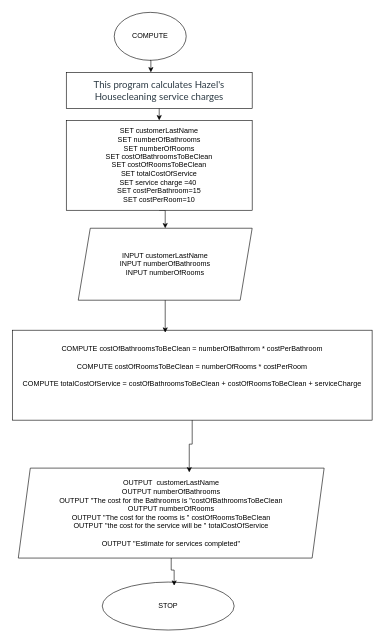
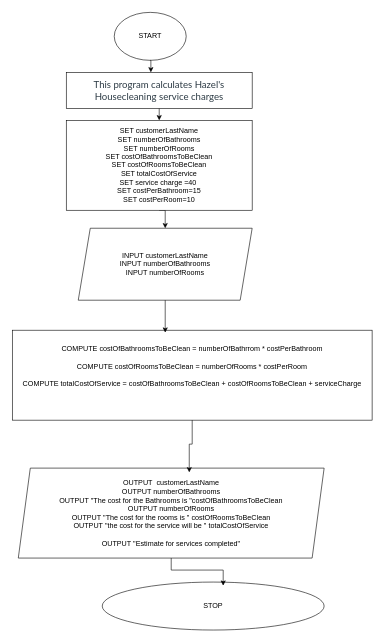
  <mxCell id="0" />
  <mxCell id="1" parent="0" />
- <mxCell id="2" value="COMPUTE" style="ellipse;whiteSpace=wrap;html=1;" vertex="1" parent="1"><mxGeometry x="190" y="20" width="120" height="80" as="geometry" /></mxCell>
+ <mxCell id="2" value="START" style="ellipse;whiteSpace=wrap;html=1;" vertex="1" parent="1"><mxGeometry x="190" y="20" width="120" height="80" as="geometry" /></mxCell>
  <mxCell id="3" style="edgeStyle=orthogonalEdgeStyle;rounded=0;orthogonalLoop=1;jettySize=auto;html=1;exitX=0.5;exitY=1;exitDx=0;exitDy=0;entryX=0.5;entryY=0;entryDx=0;entryDy=0;" edge="1" parent="1" source="4" target="6"><mxGeometry relative="1" as="geometry" /></mxCell>
  <mxCell id="4" value="&lt;br&gt;&lt;span style=&quot;color: rgb(45, 59, 69); font-family: LatoWeb, &amp;quot;Lato Extended&amp;quot;, Lato, &amp;quot;Helvetica Neue&amp;quot;, Helvetica, Arial, sans-serif; font-size: 16px; font-style: normal; font-variant-ligatures: normal; font-variant-caps: normal; font-weight: 400; letter-spacing: normal; orphans: 2; text-align: left; text-indent: 0px; text-transform: none; widows: 2; word-spacing: 0px; -webkit-text-stroke-width: 0px; white-space: normal; background-color: rgb(255, 255, 255); text-decoration-thickness: initial; text-decoration-style: initial; text-decoration-color: initial; display: inline !important; float: none;&quot;&gt;This program calculates Hazel's Housecleaning service charges&lt;/span&gt;&lt;div&gt;&lt;br/&gt;&lt;/div&gt;" style="rounded=0;whiteSpace=wrap;html=1;" vertex="1" parent="1"><mxGeometry x="110" y="120" width="310" height="60" as="geometry" /></mxCell>
  <mxCell id="5" style="edgeStyle=orthogonalEdgeStyle;rounded=0;orthogonalLoop=1;jettySize=auto;html=1;exitX=0.5;exitY=1;exitDx=0;exitDy=0;entryX=0.5;entryY=0;entryDx=0;entryDy=0;" edge="1" parent="1" source="6" target="7"><mxGeometry relative="1" as="geometry" /></mxCell>
  <mxCell id="6" value="SET customerLastName&lt;div&gt;SET numberOfBathrooms&lt;/div&gt;&lt;div&gt;SET numberOfRooms&lt;/div&gt;&lt;div&gt;SET costOfBathroomsToBeClean&lt;/div&gt;&lt;div&gt;SET costOfRoomsToBeClean&lt;/div&gt;&lt;div&gt;SET totalCostOfService&lt;/div&gt;&lt;div&gt;SET service charge =40&amp;nbsp;&lt;/div&gt;&lt;div&gt;SET costPerBathroom=15&lt;/div&gt;&lt;div&gt;SET costPerRoom=10&lt;/div&gt;" style="rounded=0;whiteSpace=wrap;html=1;" vertex="1" parent="1"><mxGeometry x="110" y="200" width="310" height="150" as="geometry" /></mxCell>
  <mxCell id="7" value="&lt;div&gt;INPUT customerLastName&lt;/div&gt;INPUT numberOfBathrooms&lt;div&gt;INPUT numberOfRooms&lt;/div&gt;" style="shape=parallelogram;perimeter=parallelogramPerimeter;whiteSpace=wrap;html=1;fixedSize=1;" vertex="1" parent="1"><mxGeometry x="130" y="380" width="290" height="120" as="geometry" /></mxCell>
  <mxCell id="8" value="COMPUTE costOfBathroomsToBeClean = numberOfBathrrom * costPerBathroom&lt;div&gt;&lt;br&gt;&lt;/div&gt;&lt;div&gt;COMPUTE costOfRoomsToBeClean = numberOfRooms * costPerRoom&lt;/div&gt;&lt;div&gt;&lt;br&gt;&lt;/div&gt;&lt;div&gt;COMPUTE totalCostOfService = costOfBathroomsToBeClean + costOfRoomsToBeClean + serviceCharge&lt;/div&gt;&lt;div&gt;&lt;br&gt;&lt;/div&gt;&lt;div&gt;&lt;br&gt;&lt;/div&gt;" style="rounded=0;whiteSpace=wrap;html=1;" vertex="1" parent="1"><mxGeometry x="20" y="550" width="600" height="150" as="geometry" /></mxCell>
  <mxCell id="9" value="OUTPUT&amp;nbsp; customerLastName&lt;div&gt;OUTPUT numberOfBathrooms&lt;/div&gt;&lt;div&gt;OUTPUT &quot;The cost for the Bathrooms is &quot;costOfBathroomsToBeClean&lt;/div&gt;&lt;div&gt;OUTPUT numberOfRooms&lt;/div&gt;&lt;div&gt;OUTPUT &quot;The cost for the rooms is &quot; costOfRoomsToBeClean&lt;/div&gt;&lt;div&gt;OUTPUT &quot;the cost for the service will be &quot; totalCostOfService&lt;/div&gt;&lt;div&gt;&lt;br&gt;&lt;/div&gt;&lt;div&gt;OUTPUT &quot;Estimate for services completed&quot;&lt;/div&gt;" style="shape=parallelogram;perimeter=parallelogramPerimeter;whiteSpace=wrap;html=1;fixedSize=1;" vertex="1" parent="1"><mxGeometry x="30" y="780" width="510" height="150" as="geometry" /></mxCell>
- <mxCell id="10" value="STOP" style="ellipse;whiteSpace=wrap;html=1;" vertex="1" parent="1"><mxGeometry x="170" y="970" width="220" height="80" as="geometry" /></mxCell>
+ <mxCell id="10" value="STOP" style="ellipse;whiteSpace=wrap;html=1;" vertex="1" parent="1"><mxGeometry x="170" y="970" width="370" height="80" as="geometry" /></mxCell>
  <mxCell id="11" style="edgeStyle=orthogonalEdgeStyle;rounded=0;orthogonalLoop=1;jettySize=auto;html=1;exitX=0.5;exitY=1;exitDx=0;exitDy=0;entryX=0.455;entryY=0;entryDx=0;entryDy=0;entryPerimeter=0;" edge="1" parent="1" source="2" target="4"><mxGeometry relative="1" as="geometry" /></mxCell>
  <mxCell id="12" style="edgeStyle=orthogonalEdgeStyle;rounded=0;orthogonalLoop=1;jettySize=auto;html=1;exitX=0.5;exitY=1;exitDx=0;exitDy=0;entryX=0.425;entryY=0.027;entryDx=0;entryDy=0;entryPerimeter=0;" edge="1" parent="1" source="7" target="8"><mxGeometry relative="1" as="geometry" /></mxCell>
  <mxCell id="13" style="edgeStyle=orthogonalEdgeStyle;rounded=0;orthogonalLoop=1;jettySize=auto;html=1;exitX=0.5;exitY=1;exitDx=0;exitDy=0;entryX=0.559;entryY=0.047;entryDx=0;entryDy=0;entryPerimeter=0;" edge="1" parent="1" source="8" target="9"><mxGeometry relative="1" as="geometry" /></mxCell>
  <mxCell id="14" style="edgeStyle=orthogonalEdgeStyle;rounded=0;orthogonalLoop=1;jettySize=auto;html=1;exitX=0.5;exitY=1;exitDx=0;exitDy=0;entryX=0.545;entryY=0.075;entryDx=0;entryDy=0;entryPerimeter=0;" edge="1" parent="1" source="9" target="10"><mxGeometry relative="1" as="geometry" /></mxCell>
